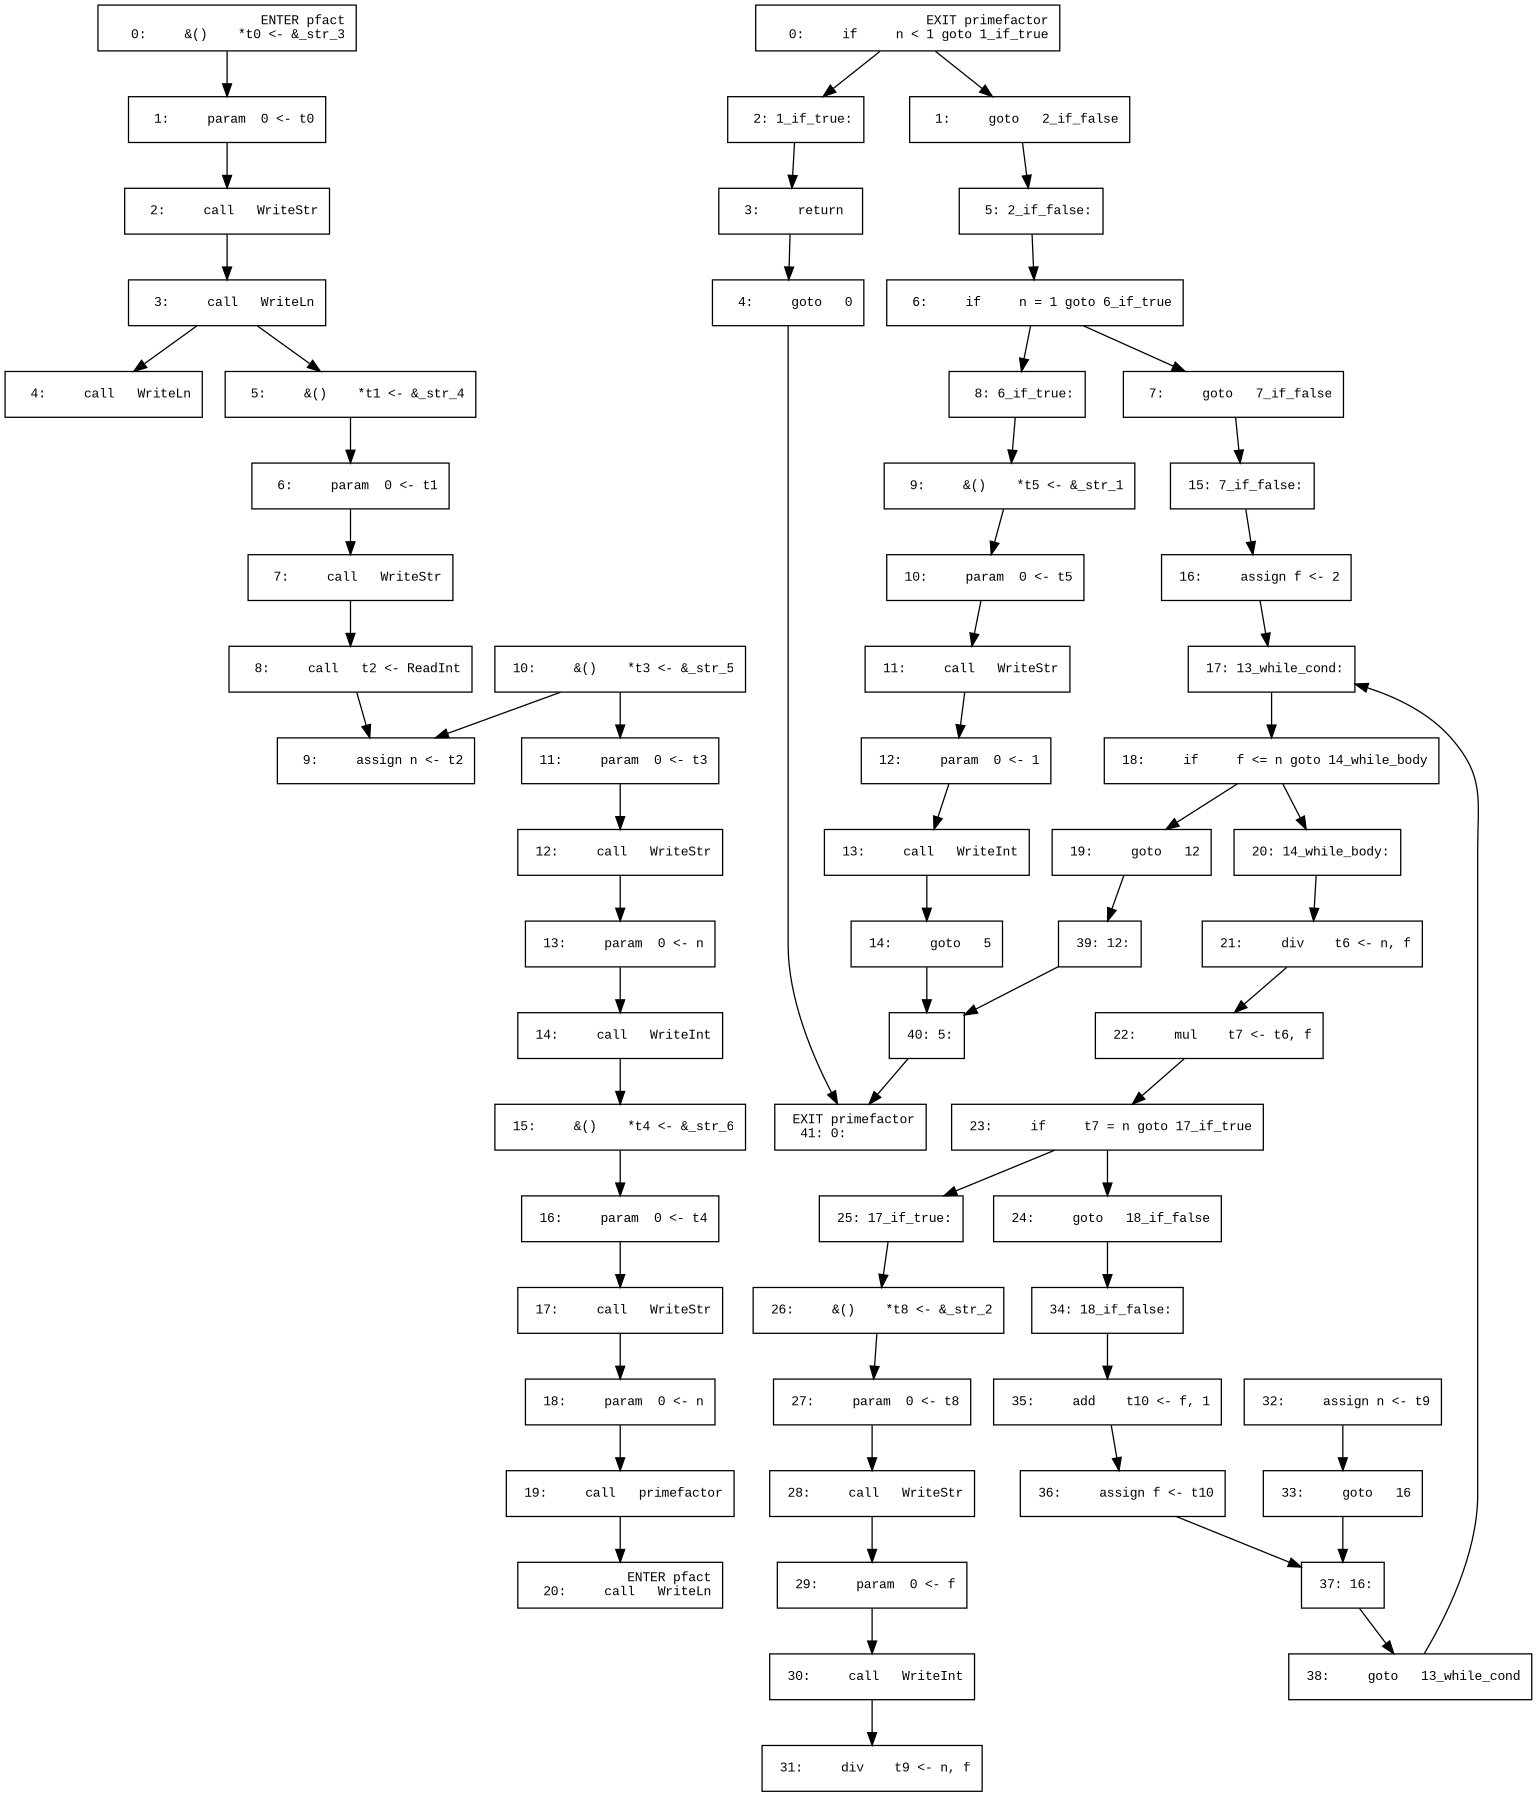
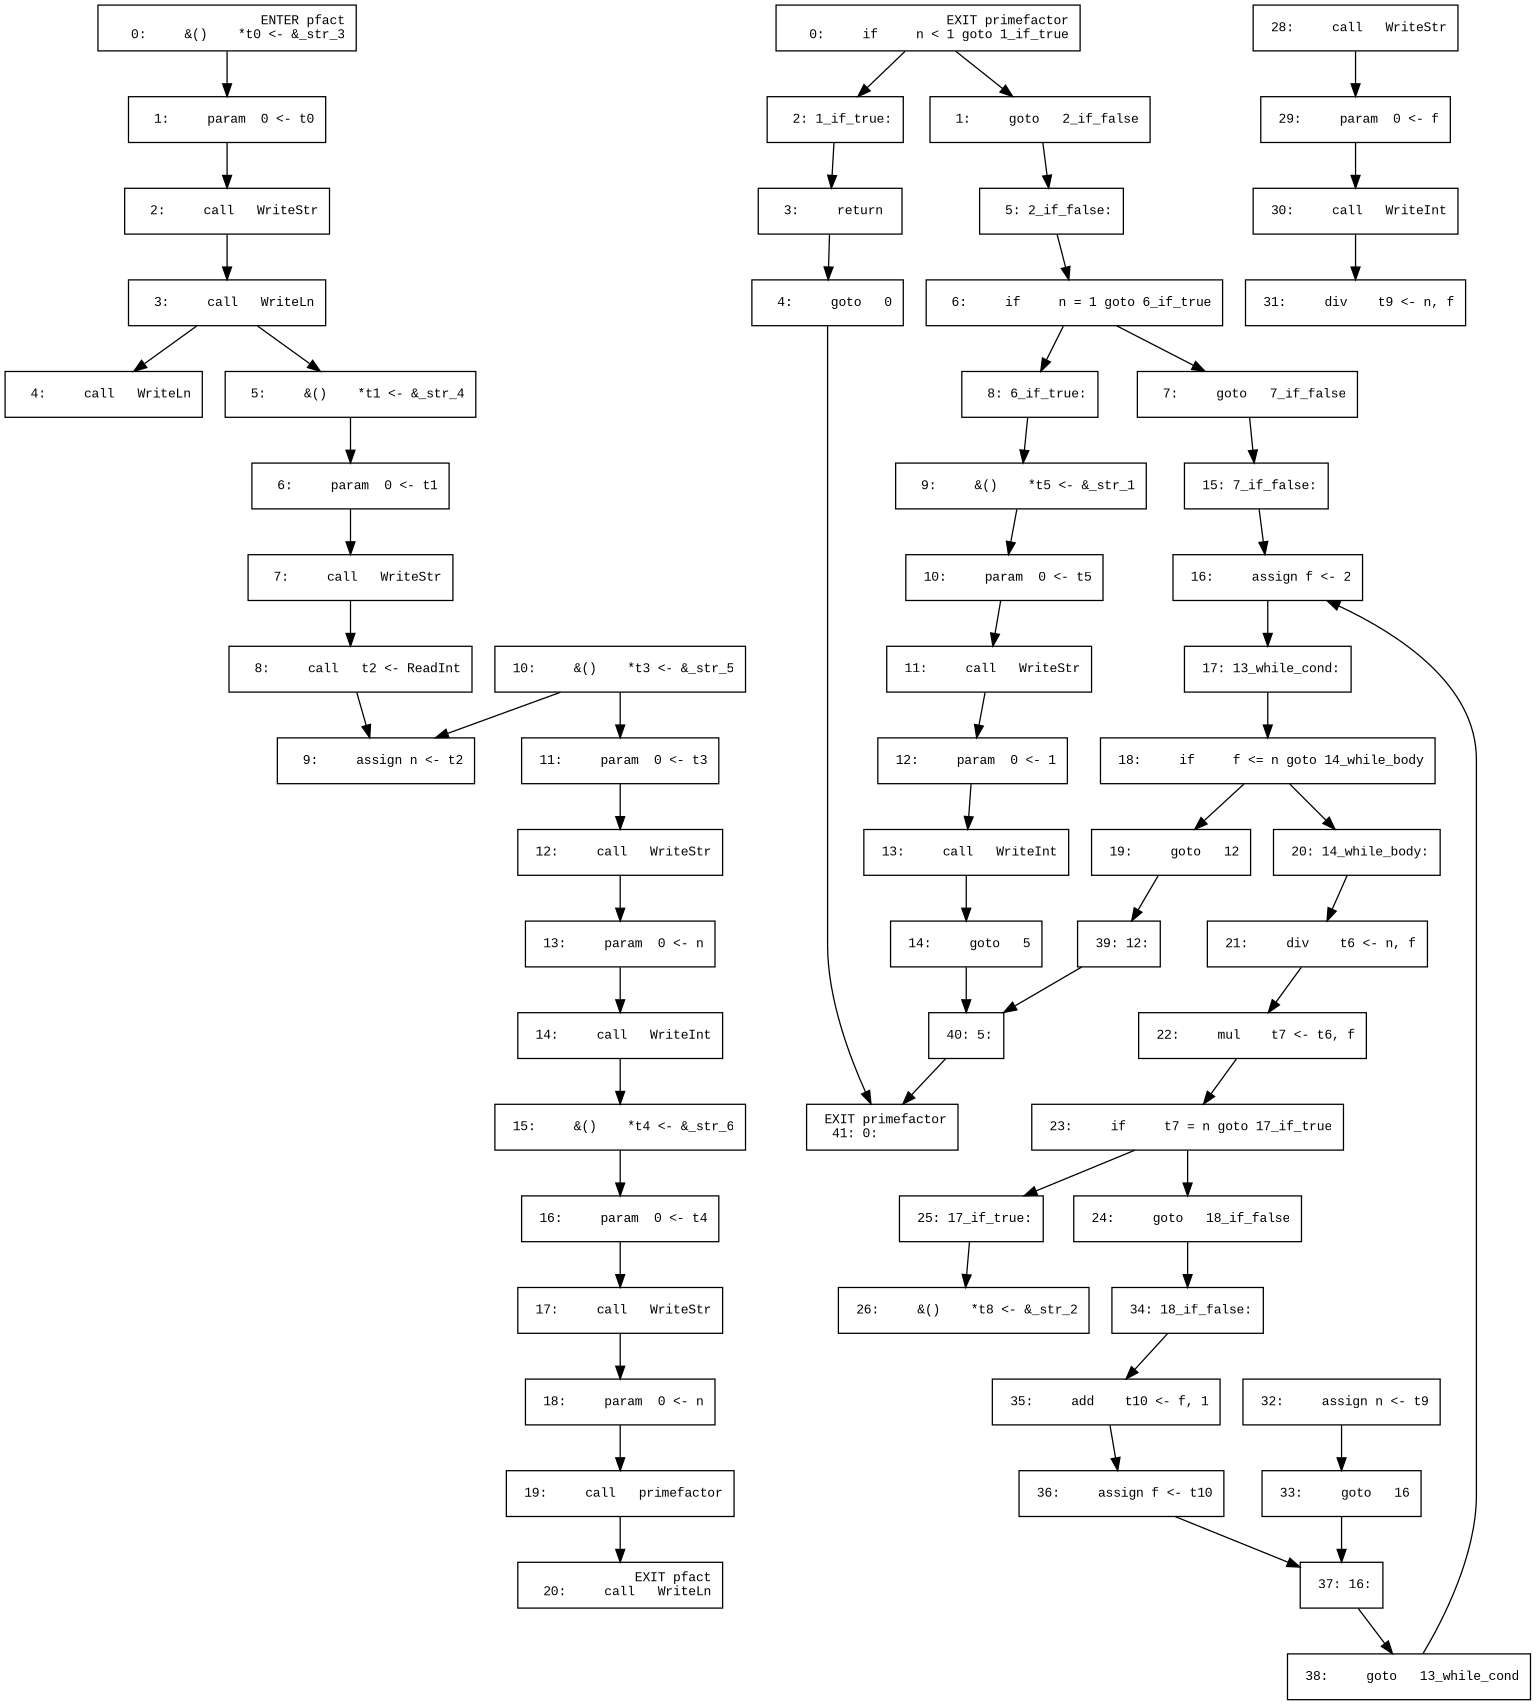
  digraph {
    fontname="Times New Roman"
    fontsize=10
    node [fontname="Courier New" fontsize=10 shape=box]
    edge [fontname="Times New Roman" fontsize=10]
    n1 [label=" ENTER pfact\r   0:     &()    *t0 <- &_str_3\l"]
    n2 [label="  1:     param  0 <- t0\l"]
    n3 [label="  2:     call   WriteStr\l"]
    n4 [label="  3:     call   WriteLn\l"]
    n5 [label="  4:     call   WriteLn\l"]
    n6 [label="  5:     &()    *t1 <- &_str_4\l"]
    n7 [label="  6:     param  0 <- t1\l"]
    n8 [label="  7:     call   WriteStr\l"]
    n9 [label="  8:     call   t2 <- ReadInt\l"]
    n10 [label="  9:     assign n <- t2\l"]
    n11 [label=" 10:     &()    *t3 <- &_str_5\l"]
    n12 [label=" 11:     param  0 <- t3\l"]
    n13 [label=" 12:     call   WriteStr\l"]
    n14 [label=" 13:     param  0 <- n\l"]
    n15 [label=" 14:     call   WriteInt\l"]
    n16 [label=" 15:     &()    *t4 <- &_str_6\l"]
    n17 [label=" 16:     param  0 <- t4\l"]
    n18 [label=" 17:     call   WriteStr\l"]
    n19 [label=" 18:     param  0 <- n\l"]
    n20 [label=" 19:     call   primefactor\l"]
-   n21 [label=" ENTER pfact\r  20:     call   WriteLn\l"]
+   n21 [label=" EXIT pfact\r  20:     call   WriteLn\l"]
    n22 [label=" EXIT primefactor\r   0:     if     n < 1 goto 1_if_true\l"]
    n23 [label="  2: 1_if_true:\l"]
    n24 [label="  1:     goto   2_if_false\l"]
    n25 [label="  3:     return \l"]
    n26 [label="  5: 2_if_false:\l"]
    n27 [label="  4:     goto   0\l"]
    n28 [label="  6:     if     n = 1 goto 6_if_true\l"]
    n29 [label="  8: 6_if_true:\l"]
    n30 [label="  7:     goto   7_if_false\l"]
    n31 [label=" EXIT primefactor\r  41: 0:\l"]
    n32 [label="  9:     &()    *t5 <- &_str_1\l"]
    n33 [label=" 15: 7_if_false:\l"]
    n34 [label=" 10:     param  0 <- t5\l"]
    n35 [label=" 16:     assign f <- 2\l"]
    n36 [label=" 17: 13_while_cond:\l"]
    n37 [label=" 11:     call   WriteStr\l"]
    n38 [label=" 12:     param  0 <- 1\l"]
    n39 [label=" 13:     call   WriteInt\l"]
    n40 [label=" 14:     goto   5\l"]
    n41 [label=" 40: 5:\l"]
    n42 [label=" 18:     if     f <= n goto 14_while_body\l"]
    n43 [label=" 20: 14_while_body:\l"]
    n44 [label=" 19:     goto   12\l"]
    n45 [label=" 21:     div    t6 <- n, f\l"]
    n46 [label=" 39: 12:\l"]
    n47 [label=" 22:     mul    t7 <- t6, f\l"]
    n48 [label=" 23:     if     t7 = n goto 17_if_true\l"]
    n49 [label=" 25: 17_if_true:\l"]
    n50 [label=" 24:     goto   18_if_false\l"]
    n51 [label=" 26:     &()    *t8 <- &_str_2\l"]
    n52 [label=" 34: 18_if_false:\l"]
-   n53 [label=" 27:     param  0 <- t8\l"]
    n54 [label=" 35:     add    t10 <- f, 1\l"]
    n55 [label=" 36:     assign f <- t10\l"]
    n56 [label=" 28:     call   WriteStr\l"]
    n57 [label=" 29:     param  0 <- f\l"]
    n58 [label=" 30:     call   WriteInt\l"]
    n59 [label=" 31:     div    t9 <- n, f\l"]
    n60 [label=" 32:     assign n <- t9\l"]
    n61 [label=" 33:     goto   16\l"]
    n62 [label=" 37: 16:\l"]
    n63 [label=" 38:     goto   13_while_cond\l"]
    n1 -> n2
    n2 -> n3
    n3 -> n4
    n4 -> n5
    n4 -> n6
    n6 -> n7
    n7 -> n8
    n8 -> n9
    n9 -> n10
    n11 -> n10
    n11 -> n12
    n12 -> n13
    n13 -> n14
    n14 -> n15
    n15 -> n16
    n16 -> n17
    n17 -> n18
    n18 -> n19
    n19 -> n20
    n20 -> n21
    n22 -> n23
    n22 -> n24
    n23 -> n25
    n24 -> n26
    n25 -> n27
    n26 -> n28
    n27 -> n31
    n28 -> n29
    n28 -> n30
    n29 -> n32
    n30 -> n33
    n32 -> n34
    n33 -> n35
    n34 -> n37
    n35 -> n36
    n36 -> n42
    n37 -> n38
    n38 -> n39
    n39 -> n40
    n40 -> n41
    n41 -> n31
    n42 -> n43
    n42 -> n44
    n43 -> n45
    n44 -> n46
    n45 -> n47
    n46 -> n41
    n47 -> n48
    n48 -> n49
    n48 -> n50
    n49 -> n51
    n50 -> n52
-   n51 -> n53
    n52 -> n54
-   n53 -> n56
    n54 -> n55
    n55 -> n62
    n56 -> n57
    n57 -> n58
    n58 -> n59
    n60 -> n61
    n61 -> n62
    n62 -> n63
-   n63 -> n36
+   n63 -> n35
  }
